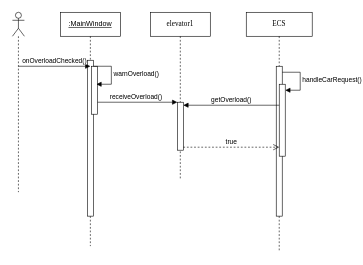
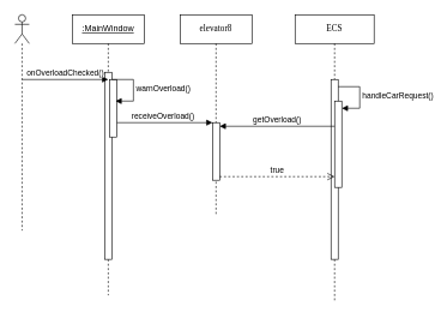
  <mxCell id="0" />
  <mxCell id="1" parent="0" />
- <mxCell id="2" value="elevator1" style="shape=umlLifeline;perimeter=lifelinePerimeter;whiteSpace=wrap;html=1;container=1;collapsible=0;recursiveResize=0;outlineConnect=0;rounded=0;shadow=0;comic=0;labelBackgroundColor=none;strokeWidth=1;fontFamily=Verdana;fontSize=12;align=center;" parent="1" vertex="1"><mxGeometry x="250" y="20" width="100" height="280" as="geometry" /></mxCell>
+ <mxCell id="2" value="elevator8" style="shape=umlLifeline;perimeter=lifelinePerimeter;whiteSpace=wrap;html=1;container=1;collapsible=0;recursiveResize=0;outlineConnect=0;rounded=0;shadow=0;comic=0;labelBackgroundColor=none;strokeWidth=1;fontFamily=Verdana;fontSize=12;align=center;" parent="1" vertex="1"><mxGeometry x="250" y="20" width="100" height="280" as="geometry" /></mxCell>
  <mxCell id="3" value="" style="html=1;points=[[0,0,0,0,5],[0,1,0,0,-5],[1,0,0,0,5],[1,1,0,0,-5]];perimeter=orthogonalPerimeter;outlineConnect=0;targetShapes=umlLifeline;portConstraint=eastwest;newEdgeStyle={&quot;curved&quot;:0,&quot;rounded&quot;:0};" parent="2" vertex="1"><mxGeometry x="45" y="150" width="10" height="80" as="geometry" /></mxCell>
  <mxCell id="4" value="receiveOverload()" style="html=1;verticalAlign=bottom;endArrow=block;curved=0;rounded=0;" parent="2" edge="1"><mxGeometry width="80" relative="1" as="geometry"><mxPoint x="-94.5" y="150" as="sourcePoint" /><mxPoint x="45" y="150" as="targetPoint" /></mxGeometry></mxCell>
  <mxCell id="5" value="ECS" style="shape=umlLifeline;perimeter=lifelinePerimeter;whiteSpace=wrap;html=1;container=1;collapsible=0;recursiveResize=0;outlineConnect=0;rounded=0;shadow=0;comic=0;labelBackgroundColor=none;strokeWidth=1;fontFamily=Verdana;fontSize=12;align=center;" parent="1" vertex="1"><mxGeometry x="410" y="20" width="110" height="400" as="geometry" /></mxCell>
  <mxCell id="6" value="" style="html=1;points=[[0,0,0,0,5],[0,1,0,0,-5],[1,0,0,0,5],[1,1,0,0,-5]];perimeter=orthogonalPerimeter;outlineConnect=0;targetShapes=umlLifeline;portConstraint=eastwest;newEdgeStyle={&quot;curved&quot;:0,&quot;rounded&quot;:0};" parent="5" vertex="1"><mxGeometry x="50" y="90" width="10" height="250" as="geometry" /></mxCell>
  <mxCell id="7" value="" style="html=1;points=[[0,0,0,0,5],[0,1,0,0,-5],[1,0,0,0,5],[1,1,0,0,-5]];perimeter=orthogonalPerimeter;outlineConnect=0;targetShapes=umlLifeline;portConstraint=eastwest;newEdgeStyle={&quot;curved&quot;:0,&quot;rounded&quot;:0};" parent="5" vertex="1"><mxGeometry x="55" y="120" width="10" height="120" as="geometry" /></mxCell>
  <mxCell id="8" value="handleCarRequest()" style="html=1;align=left;spacingLeft=2;endArrow=block;rounded=0;edgeStyle=orthogonalEdgeStyle;curved=0;rounded=0;" parent="5" target="7" edge="1"><mxGeometry relative="1" as="geometry"><mxPoint x="60" y="100" as="sourcePoint" /><Array as="points"><mxPoint x="90" y="130" /></Array></mxGeometry></mxCell>
  <mxCell id="9" value="" style="shape=umlLifeline;perimeter=lifelinePerimeter;whiteSpace=wrap;html=1;container=1;dropTarget=0;collapsible=0;recursiveResize=0;outlineConnect=0;portConstraint=eastwest;newEdgeStyle={&quot;curved&quot;:0,&quot;rounded&quot;:0};participant=umlActor;" parent="1" vertex="1"><mxGeometry x="20" y="20" width="20" height="300" as="geometry" /></mxCell>
  <mxCell id="10" value="&lt;u&gt;:MainWindow&lt;/u&gt;" style="shape=umlLifeline;perimeter=lifelinePerimeter;whiteSpace=wrap;html=1;container=1;dropTarget=0;collapsible=0;recursiveResize=0;outlineConnect=0;portConstraint=eastwest;newEdgeStyle={&quot;curved&quot;:0,&quot;rounded&quot;:0};" parent="1" vertex="1"><mxGeometry x="100" y="20" width="100" height="390" as="geometry" /></mxCell>
  <mxCell id="11" value="" style="html=1;points=[[0,0,0,0,5],[0,1,0,0,-5],[1,0,0,0,5],[1,1,0,0,-5]];perimeter=orthogonalPerimeter;outlineConnect=0;targetShapes=umlLifeline;portConstraint=eastwest;newEdgeStyle={&quot;curved&quot;:0,&quot;rounded&quot;:0};" parent="10" vertex="1"><mxGeometry x="45" y="80" width="10" height="260" as="geometry" /></mxCell>
  <mxCell id="12" value="" style="html=1;points=[[0,0,0,0,5],[0,1,0,0,-5],[1,0,0,0,5],[1,1,0,0,-5]];perimeter=orthogonalPerimeter;outlineConnect=0;targetShapes=umlLifeline;portConstraint=eastwest;newEdgeStyle={&quot;curved&quot;:0,&quot;rounded&quot;:0};" parent="10" vertex="1"><mxGeometry x="52" y="90" width="10" height="80" as="geometry" /></mxCell>
  <mxCell id="13" value="warnOverload()" style="html=1;align=left;spacingLeft=2;endArrow=block;rounded=0;edgeStyle=orthogonalEdgeStyle;curved=0;rounded=0;" parent="10" edge="1"><mxGeometry relative="1" as="geometry"><mxPoint x="55" y="90" as="sourcePoint" /><Array as="points"><mxPoint x="85" y="120" /></Array><mxPoint x="60" y="120" as="targetPoint" /></mxGeometry></mxCell>
  <mxCell id="14" value="onOverloadChecked()" style="html=1;verticalAlign=bottom;endArrow=block;curved=0;rounded=0;" parent="1" edge="1"><mxGeometry width="80" relative="1" as="geometry"><mxPoint x="30" y="110" as="sourcePoint" /><mxPoint x="150" y="110" as="targetPoint" /></mxGeometry></mxCell>
  <mxCell id="15" value="getOverload()" style="html=1;verticalAlign=bottom;endArrow=block;curved=0;rounded=0;entryX=1;entryY=0;entryDx=0;entryDy=5;entryPerimeter=0;" parent="1" source="7" target="3" edge="1"><mxGeometry relative="1" as="geometry"><mxPoint x="225" y="175" as="sourcePoint" /></mxGeometry></mxCell>
  <mxCell id="16" value="true" style="html=1;verticalAlign=bottom;endArrow=open;dashed=1;endSize=8;curved=0;rounded=0;exitX=1;exitY=1;exitDx=0;exitDy=-5;exitPerimeter=0;" parent="1" source="3" target="7" edge="1"><mxGeometry relative="1" as="geometry"><mxPoint x="225" y="245" as="targetPoint" /></mxGeometry></mxCell>
